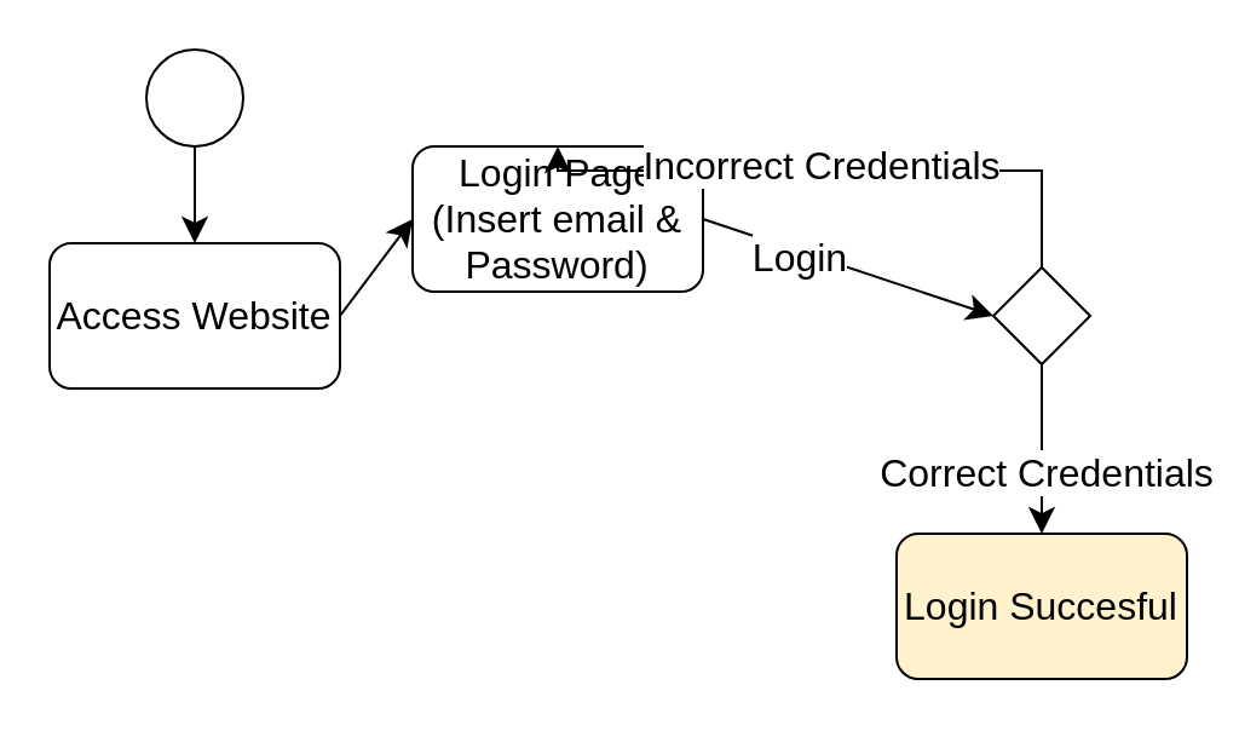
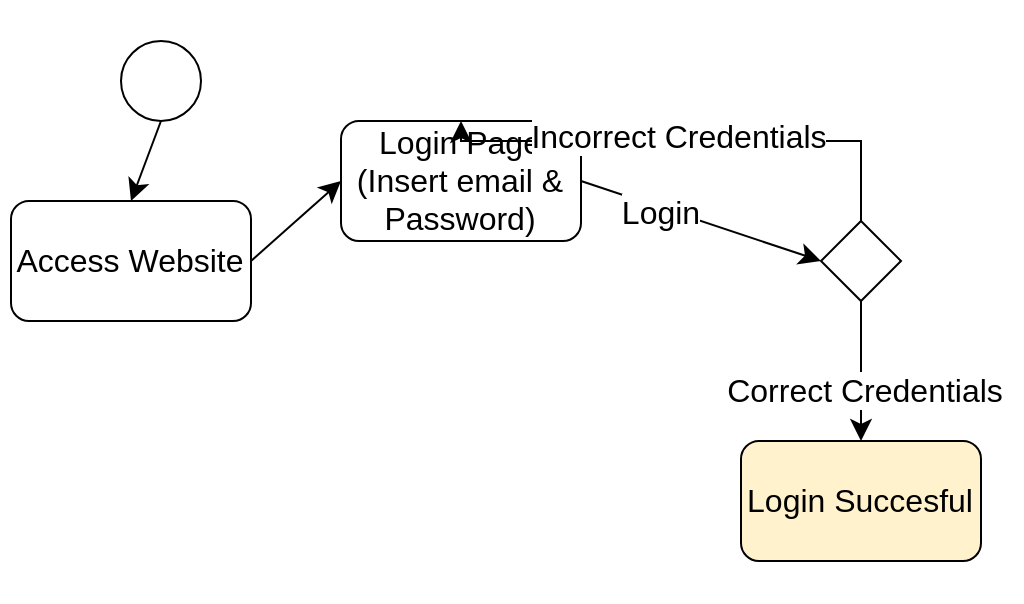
  <mxCell id="0" />
  <mxCell id="1" parent="0" />
  <mxCell id="2" style="edgeStyle=none;curved=1;rounded=0;orthogonalLoop=1;jettySize=auto;html=1;exitX=0.5;exitY=1;exitDx=0;exitDy=0;entryX=0.5;entryY=0;entryDx=0;entryDy=0;fontSize=12;startSize=8;endSize=8;" parent="1" source="3" target="5" edge="1"><mxGeometry relative="1" as="geometry" /></mxCell>
  <mxCell id="3" value="" style="ellipse;whiteSpace=wrap;html=1;aspect=fixed;fontSize=16;" parent="1" vertex="1"><mxGeometry x="60" width="40" height="40" as="geometry" y="20" /></mxCell>
  <mxCell id="4" style="edgeStyle=none;curved=1;rounded=0;orthogonalLoop=1;jettySize=auto;html=1;exitX=1;exitY=0.5;exitDx=0;exitDy=0;entryX=0;entryY=0.5;entryDx=0;entryDy=0;fontSize=12;startSize=8;endSize=8;" parent="1" source="5" target="8" edge="1"><mxGeometry relative="1" as="geometry" /></mxCell>
- <mxCell id="5" value="Access Website" style="rounded=1;whiteSpace=wrap;html=1;fontSize=16;" parent="1" vertex="1"><mxGeometry x="20" y="100" width="120" height="60" as="geometry" /></mxCell>
+ <mxCell id="5" value="Access Website" style="rounded=1;whiteSpace=wrap;html=1;fontSize=16;" parent="1" vertex="1"><mxGeometry x="5" y="100" width="120" height="60" as="geometry" /></mxCell>
  <mxCell id="6" style="edgeStyle=none;curved=1;rounded=0;orthogonalLoop=1;jettySize=auto;html=1;exitX=1;exitY=0.5;exitDx=0;exitDy=0;entryX=0;entryY=0.5;entryDx=0;entryDy=0;fontSize=12;startSize=8;endSize=8;" parent="1" source="8" target="13" edge="1"><mxGeometry relative="1" as="geometry" /></mxCell>
  <mxCell id="7" value="Login" style="edgeLabel;html=1;align=center;verticalAlign=middle;resizable=0;points=[];fontSize=16;" parent="6" vertex="1" connectable="0"><mxGeometry x="-0.34" y="-2" relative="1" as="geometry"><mxPoint as="offset" /></mxGeometry></mxCell>
  <mxCell id="8" value="Login Page&lt;br&gt;(Insert email &amp;amp; Password)" style="rounded=1;whiteSpace=wrap;html=1;fontSize=16;" parent="1" vertex="1"><mxGeometry x="170" y="60" width="120" height="60" as="geometry" /></mxCell>
  <mxCell id="9" style="edgeStyle=none;curved=1;rounded=0;orthogonalLoop=1;jettySize=auto;html=1;exitX=0.5;exitY=1;exitDx=0;exitDy=0;entryX=0.5;entryY=0;entryDx=0;entryDy=0;fontSize=12;startSize=8;endSize=8;" parent="1" source="13" target="14" edge="1"><mxGeometry relative="1" as="geometry" /></mxCell>
  <mxCell id="10" value="Correct Credentials" style="edgeLabel;html=1;align=center;verticalAlign=middle;resizable=0;points=[];fontSize=16;" parent="9" vertex="1" connectable="0"><mxGeometry x="0.257" y="1" relative="1" as="geometry"><mxPoint as="offset" /></mxGeometry></mxCell>
  <mxCell id="11" style="edgeStyle=orthogonalEdgeStyle;rounded=0;orthogonalLoop=1;jettySize=auto;html=1;exitX=0.5;exitY=0;exitDx=0;exitDy=0;entryX=0.5;entryY=0;entryDx=0;entryDy=0;fontSize=12;startSize=8;endSize=8;" edge="1" parent="1" source="13" target="8"><mxGeometry relative="1" as="geometry"><Array as="points"><mxPoint x="430" y="70" /><mxPoint x="230" y="70" /></Array></mxGeometry></mxCell>
  <mxCell id="12" value="Incorrect Credentials" style="edgeLabel;html=1;align=center;verticalAlign=middle;resizable=0;points=[];fontSize=16;" vertex="1" connectable="0" parent="11"><mxGeometry x="-0.207" y="-3" relative="1" as="geometry"><mxPoint x="-33" as="offset" /></mxGeometry></mxCell>
  <mxCell id="13" value="" style="rhombus;whiteSpace=wrap;html=1;fontSize=16;" parent="1" vertex="1"><mxGeometry x="410" y="110" width="40" height="40" as="geometry" /></mxCell>
  <mxCell id="14" value="Login Succesful" style="rounded=1;whiteSpace=wrap;html=1;fontSize=16;fillColor=#fff2cc;" parent="1" vertex="1"><mxGeometry x="370" y="220" width="120" height="60" as="geometry" /></mxCell>
